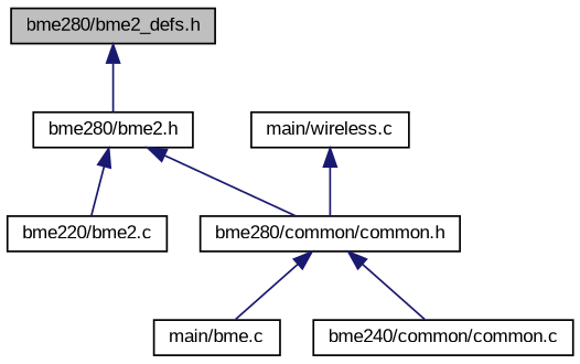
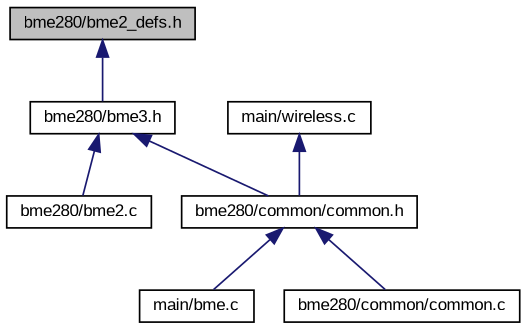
  digraph {
    fontname="Liberation Sans"
    node [color=black fillcolor=white fontname="Liberation Sans" fontsize=10 shape=record style=filled]
    edge [color=midnightblue dir=back fontname="Liberation Sans" fontsize=10 labelfontname=Helvetica labelfontsize=10 style=solid]
    n1 [fillcolor=grey75 fontcolor=black height=0.2 label="bme280/bme2_defs.h" width=0.4]
-   n2 [height=0.2 label="bme280/bme2.h" width=0.4]
-   n3 [height=0.2 label="bme220/bme2.c" width=0.4]
+   n2 [height=0.2 label="bme280/bme3.h" width=0.4]
+   n3 [height=0.2 label="bme280/bme2.c" width=0.4]
    n4 [height=0.2 label="bme280/common/common.h" width=0.4]
    n5 [height=0.2 label="main/bme.c" width=0.4]
-   n6 [height=0.2 label="bme240/common/common.c" width=0.4]
+   n6 [height=0.2 label="bme280/common/common.c" width=0.4]
    n7 [height=0.2 label="main/wireless.c" width=0.4]
    n1 -> n2
    n2 -> n3
    n2 -> n4
    n4 -> n5
    n4 -> n6
    n7 -> n4
  }
